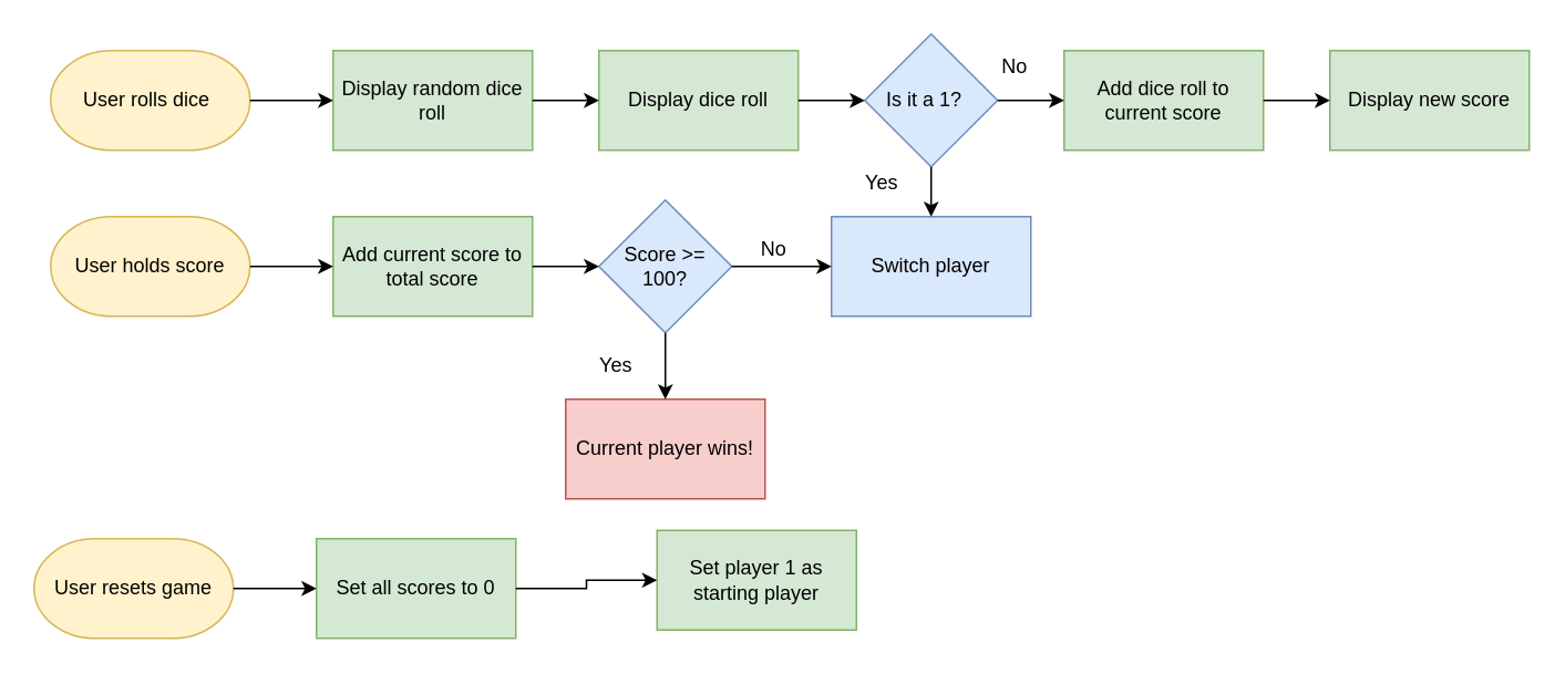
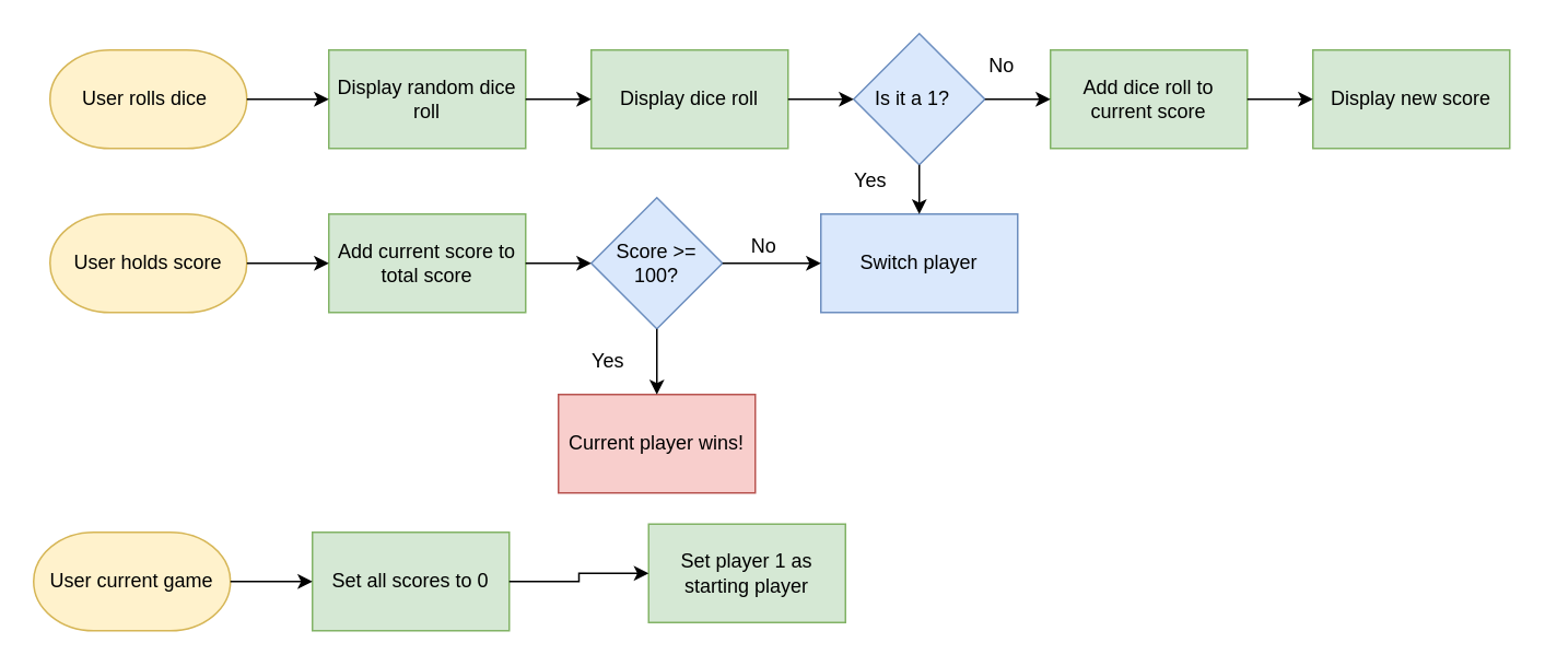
  <mxCell id="0" />
  <mxCell id="1" parent="0" />
  <mxCell id="2" value="" style="group" vertex="1" connectable="0" parent="1"><mxGeometry x="20" y="20" width="900" height="364" as="geometry" /></mxCell>
  <mxCell id="3" value="User rolls dice&lt;span style=&quot;white-space: pre&quot;&gt;&#09;&lt;/span&gt;" style="strokeWidth=1;html=1;shape=mxgraph.flowchart.terminator;whiteSpace=wrap;fillColor=#fff2cc;strokeColor=#d6b656;" vertex="1" parent="2"><mxGeometry x="10" y="10" width="120" height="60" as="geometry" /></mxCell>
  <mxCell id="4" value="Display random dice roll" style="whiteSpace=wrap;html=1;fillColor=#d5e8d4;strokeColor=#82b366;strokeWidth=1;" vertex="1" parent="2"><mxGeometry x="180" y="10" width="120" height="60" as="geometry" /></mxCell>
  <mxCell id="5" value="" style="edgeStyle=orthogonalEdgeStyle;rounded=0;orthogonalLoop=1;jettySize=auto;html=1;" edge="1" parent="2" source="3" target="4"><mxGeometry relative="1" as="geometry" /></mxCell>
  <mxCell id="6" value="Display dice roll" style="whiteSpace=wrap;html=1;fillColor=#d5e8d4;strokeColor=#82b366;strokeWidth=1;" vertex="1" parent="2"><mxGeometry x="340" y="10" width="120" height="60" as="geometry" /></mxCell>
  <mxCell id="7" value="" style="edgeStyle=orthogonalEdgeStyle;rounded=0;orthogonalLoop=1;jettySize=auto;html=1;" edge="1" parent="2" source="4" target="6"><mxGeometry relative="1" as="geometry" /></mxCell>
  <mxCell id="8" value="Is it a 1?&lt;span style=&quot;white-space: pre&quot;&gt;&#09;&lt;/span&gt;" style="rhombus;whiteSpace=wrap;html=1;fillColor=#dae8fc;strokeColor=#6c8ebf;strokeWidth=1;" vertex="1" parent="2"><mxGeometry x="500" width="80" height="80" as="geometry" /></mxCell>
  <mxCell id="9" value="" style="edgeStyle=orthogonalEdgeStyle;rounded=0;orthogonalLoop=1;jettySize=auto;html=1;" edge="1" parent="2" source="6" target="8"><mxGeometry relative="1" as="geometry" /></mxCell>
  <mxCell id="10" value="Add dice roll to current score" style="whiteSpace=wrap;html=1;fillColor=#d5e8d4;strokeColor=#82b366;strokeWidth=1;" vertex="1" parent="2"><mxGeometry x="620" y="10" width="120" height="60" as="geometry" /></mxCell>
  <mxCell id="11" value="" style="edgeStyle=orthogonalEdgeStyle;rounded=0;orthogonalLoop=1;jettySize=auto;html=1;" edge="1" parent="2" source="8" target="10"><mxGeometry relative="1" as="geometry" /></mxCell>
  <mxCell id="12" value="Display new score" style="whiteSpace=wrap;html=1;fillColor=#d5e8d4;strokeColor=#82b366;strokeWidth=1;" vertex="1" parent="2"><mxGeometry x="780" y="10" width="120" height="60" as="geometry" /></mxCell>
  <mxCell id="13" value="" style="edgeStyle=orthogonalEdgeStyle;rounded=0;orthogonalLoop=1;jettySize=auto;html=1;" edge="1" parent="2" source="10" target="12"><mxGeometry relative="1" as="geometry" /></mxCell>
  <mxCell id="14" value="User holds score" style="strokeWidth=1;html=1;shape=mxgraph.flowchart.terminator;whiteSpace=wrap;fillColor=#fff2cc;strokeColor=#d6b656;" vertex="1" parent="2"><mxGeometry x="10" y="110" width="120" height="60" as="geometry" /></mxCell>
  <mxCell id="15" value="Add current score to total score" style="whiteSpace=wrap;html=1;fillColor=#d5e8d4;strokeColor=#82b366;strokeWidth=1;" vertex="1" parent="2"><mxGeometry x="180" y="110" width="120" height="60" as="geometry" /></mxCell>
  <mxCell id="16" value="" style="edgeStyle=orthogonalEdgeStyle;rounded=0;orthogonalLoop=1;jettySize=auto;html=1;" edge="1" parent="2" source="14" target="15"><mxGeometry relative="1" as="geometry" /></mxCell>
  <mxCell id="17" value="Score &amp;gt;= 100?" style="rhombus;whiteSpace=wrap;html=1;fillColor=#dae8fc;strokeColor=#6c8ebf;strokeWidth=1;" vertex="1" parent="2"><mxGeometry x="340" y="100" width="80" height="80" as="geometry" /></mxCell>
  <mxCell id="18" value="" style="edgeStyle=orthogonalEdgeStyle;rounded=0;orthogonalLoop=1;jettySize=auto;html=1;" edge="1" parent="2" source="15" target="17"><mxGeometry relative="1" as="geometry" /></mxCell>
  <mxCell id="19" value="Switch player" style="whiteSpace=wrap;html=1;fillColor=#dae8fc;strokeColor=#6c8ebf;strokeWidth=1;" vertex="1" parent="2"><mxGeometry x="480" y="110" width="120" height="60" as="geometry" /></mxCell>
  <mxCell id="20" value="" style="edgeStyle=orthogonalEdgeStyle;rounded=0;orthogonalLoop=1;jettySize=auto;html=1;" edge="1" parent="2" source="8" target="19"><mxGeometry relative="1" as="geometry" /></mxCell>
  <mxCell id="21" value="" style="edgeStyle=orthogonalEdgeStyle;rounded=0;orthogonalLoop=1;jettySize=auto;html=1;" edge="1" parent="2" source="17" target="19"><mxGeometry relative="1" as="geometry" /></mxCell>
  <mxCell id="22" value="No" style="text;html=1;align=center;verticalAlign=middle;resizable=0;points=[];autosize=1;strokeColor=none;fillColor=none;" vertex="1" parent="2"><mxGeometry x="575" y="10" width="30" height="20" as="geometry" /></mxCell>
  <mxCell id="23" value="Yes" style="text;html=1;align=center;verticalAlign=middle;resizable=0;points=[];autosize=1;strokeColor=none;fillColor=none;" vertex="1" parent="2"><mxGeometry x="490" y="80" width="40" height="20" as="geometry" /></mxCell>
  <mxCell id="24" value="No" style="text;html=1;align=center;verticalAlign=middle;resizable=0;points=[];autosize=1;strokeColor=none;fillColor=none;" vertex="1" parent="2"><mxGeometry x="430" y="120" width="30" height="20" as="geometry" /></mxCell>
  <mxCell id="25" value="Current player wins!" style="whiteSpace=wrap;html=1;fillColor=#f8cecc;strokeColor=#b85450;strokeWidth=1;" vertex="1" parent="2"><mxGeometry x="320" y="220" width="120" height="60" as="geometry" /></mxCell>
  <mxCell id="26" value="" style="edgeStyle=orthogonalEdgeStyle;rounded=0;orthogonalLoop=1;jettySize=auto;html=1;" edge="1" parent="2" source="17" target="25"><mxGeometry relative="1" as="geometry" /></mxCell>
  <mxCell id="27" value="Yes" style="text;html=1;align=center;verticalAlign=middle;resizable=0;points=[];autosize=1;strokeColor=none;fillColor=none;" vertex="1" parent="2"><mxGeometry x="330" y="190" width="40" height="20" as="geometry" /></mxCell>
- <mxCell id="28" value="User resets game" style="strokeWidth=1;html=1;shape=mxgraph.flowchart.terminator;whiteSpace=wrap;fillColor=#fff2cc;strokeColor=#d6b656;" vertex="1" parent="2"><mxGeometry y="304" width="120" height="60" as="geometry" /></mxCell>
+ <mxCell id="28" value="User current game" style="strokeWidth=1;html=1;shape=mxgraph.flowchart.terminator;whiteSpace=wrap;fillColor=#fff2cc;strokeColor=#d6b656;" vertex="1" parent="2"><mxGeometry y="304" width="120" height="60" as="geometry" /></mxCell>
  <mxCell id="29" value="Set all scores to 0" style="whiteSpace=wrap;html=1;fillColor=#d5e8d4;strokeColor=#82b366;strokeWidth=1;" vertex="1" parent="2"><mxGeometry x="170" y="304" width="120" height="60" as="geometry" /></mxCell>
  <mxCell id="30" value="" style="edgeStyle=orthogonalEdgeStyle;rounded=0;orthogonalLoop=1;jettySize=auto;html=1;" edge="1" parent="2" source="28" target="29"><mxGeometry relative="1" as="geometry" /></mxCell>
  <mxCell id="31" value="Set player 1 as starting player" style="whiteSpace=wrap;html=1;fillColor=#d5e8d4;strokeColor=#82b366;strokeWidth=1;" vertex="1" parent="2"><mxGeometry x="375" y="299" width="120" height="60" as="geometry" /></mxCell>
  <mxCell id="32" value="" style="edgeStyle=orthogonalEdgeStyle;rounded=0;orthogonalLoop=1;jettySize=auto;html=1;" edge="1" parent="2" source="29" target="31"><mxGeometry relative="1" as="geometry" /></mxCell>
